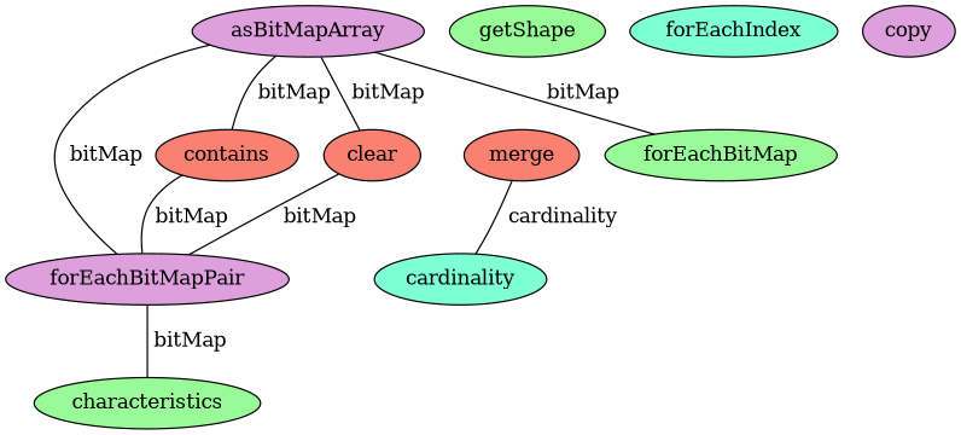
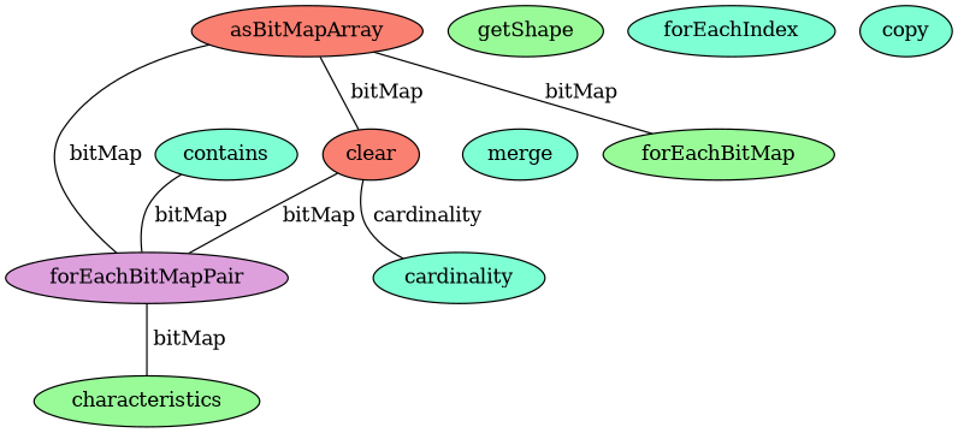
  digraph {
    node [fillcolor=aquamarine style=filled]
    edge [dir=none]
-   asBitMapArray [fillcolor=plum]
-   contains [fillcolor=salmon]
+   asBitMapArray [fillcolor=salmon]
+   contains
    clear [fillcolor=salmon]
    forEachBitMapPair [fillcolor=plum]
    forEachBitMap [fillcolor=palegreen]
    cardinality
    characteristics [fillcolor=palegreen]
-   merge [fillcolor=salmon]
+   merge
    getShape [fillcolor=palegreen]
    forEachIndex
-   copy [fillcolor=plum]
-   asBitMapArray -> contains [label=" bitMap"]
+   copy
    asBitMapArray -> clear [label=" bitMap"]
    asBitMapArray -> forEachBitMapPair [label=" bitMap"]
    asBitMapArray -> forEachBitMap [label=" bitMap"]
    contains -> forEachBitMapPair [label=" bitMap"]
    clear -> forEachBitMapPair [label=" bitMap"]
-   merge -> cardinality [label=" cardinality"]
+   clear -> cardinality [label=" cardinality"]
    forEachBitMapPair -> characteristics [label=" bitMap"]
  }
